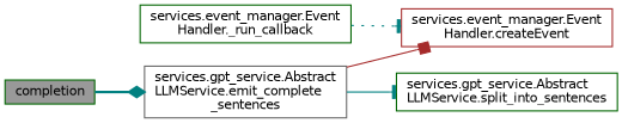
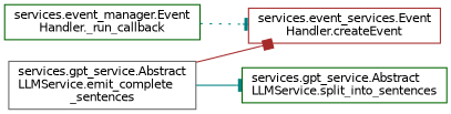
  digraph {
    rankdir=LR
    node [color=darkgreen fillcolor=white fontname=Helvetica fontsize=10 shape=box style=filled]
    edge [arrowhead=tee color=teal fontname=Helvetica fontsize=10 labelfontname=Helvetica labelfontsize=10 style=solid]
-   n1 [fillcolor=grey60 fontcolor=black height=0.2 label=completion width=0.4]
    n2 [color=gray40 height=0.2 label="services.gpt_service.Abstract\lLLMService.emit_complete\l_sentences" width=0.4]
-   n3 [color=brown height=0.2 label="services.event_manager.Event\lHandler.createEvent" width=0.4]
+   n3 [color=brown height=0.2 label="services.event_services.Event\lHandler.createEvent" width=0.4]
    n4 [height=0.2 label="services.gpt_service.Abstract\lLLMService.split_into_sentences" width=0.4]
    n5 [height=0.2 label="services.event_manager.Event\lHandler._run_callback" width=0.4]
-   n1 -> n2 [arrowhead=diamond style=bold]
    n2 -> n3 [arrowhead=box color=brown]
    n2 -> n4
    n5 -> n3 [style=dotted]
  }
